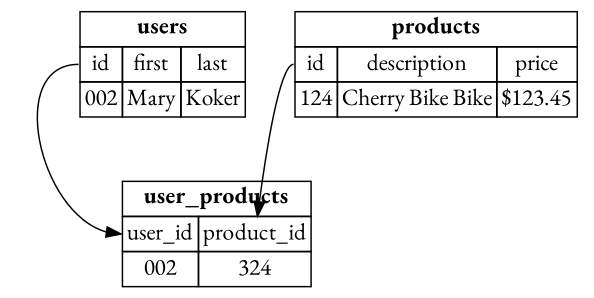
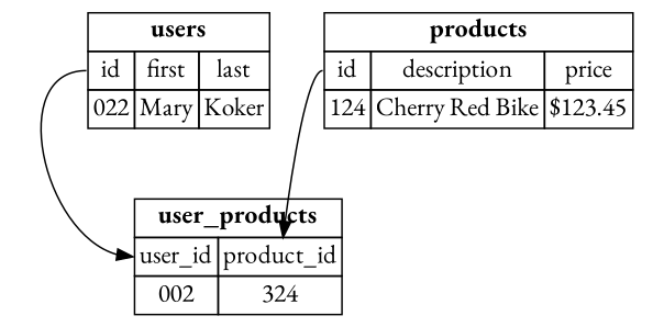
  digraph {
    fontname="EB Garamond"
    node [fontname="EB Garamond" fontsize=16 shape=none]
    edge [fontname="EB Garamond" tailport=f0]
-   n1 [label=< <table border="0" cellborder="1" cellspacing="0">   <tr><td colspan="3"><b>users</b></td></tr>   <tr><td port="f0">id</td><td port="f1">first</td><td port="f2">last</td></tr>   <tr><td>002</td><td port="f1">Mary</td><td port="f2">Koker</td></tr>   </table>>]
+   n1 [label=< <table border="0" cellborder="1" cellspacing="0">   <tr><td colspan="3"><b>users</b></td></tr>   <tr><td port="f0">id</td><td port="f1">first</td><td port="f2">last</td></tr>   <tr><td>022</td><td port="f1">Mary</td><td port="f2">Koker</td></tr>   </table>>]
    n2 [label=< <table border="0" cellborder="1" cellspacing="0">   <tr><td colspan="3"><b>user_products</b></td></tr>   <tr><td port="f0">user_id</td><td port="f1">product_id</td></tr>   <tr><td port="f0">002</td><td port="f1">324</td></tr>   </table>>]
-   n3 [label=< <table border="0" cellborder="1" cellspacing="0">   <tr><td colspan="3"><b>products</b></td></tr>   <tr><td port="f0">id</td><td port="f1">description</td><td port="f2">price</td></tr>   <tr><td>124</td><td port="f1">Cherry Bike Bike</td><td port="f2">$123.45</td></tr>   </table>>]
+   n3 [label=< <table border="0" cellborder="1" cellspacing="0">   <tr><td colspan="3"><b>products</b></td></tr>   <tr><td port="f0">id</td><td port="f1">description</td><td port="f2">price</td></tr>   <tr><td>124</td><td port="f1">Cherry Red Bike</td><td port="f2">$123.45</td></tr>   </table>>]
    n1 -> n2 [headport=f0]
    n3 -> n2 [headport=f1]
  }
